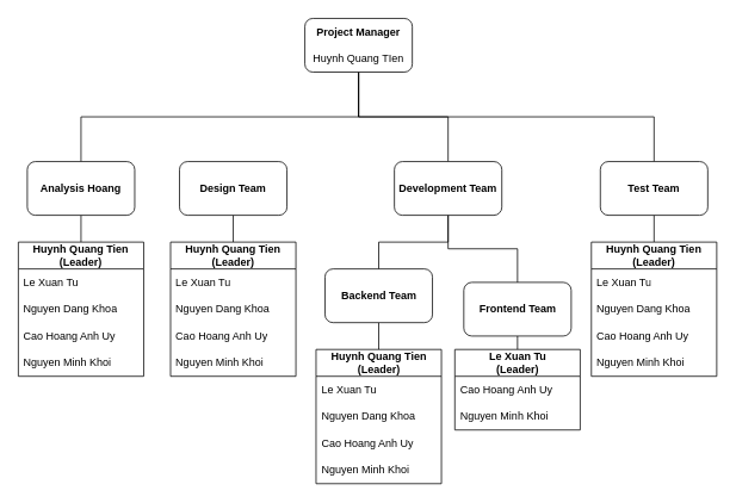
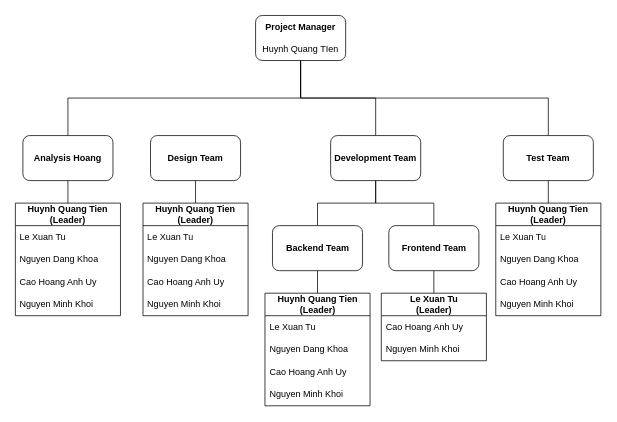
  <mxCell id="0" />
  <mxCell id="1" parent="0" />
  <mxCell id="2" style="edgeStyle=orthogonalEdgeStyle;rounded=0;orthogonalLoop=1;jettySize=auto;html=1;exitX=0.5;exitY=1;exitDx=0;exitDy=0;entryX=0.5;entryY=0;entryDx=0;entryDy=0;endArrow=none;endFill=0;" edge="1" parent="1" source="5" target="7"><mxGeometry relative="1" as="geometry" /></mxCell>
  <mxCell id="3" style="edgeStyle=orthogonalEdgeStyle;rounded=0;orthogonalLoop=1;jettySize=auto;html=1;exitX=0.5;exitY=1;exitDx=0;exitDy=0;entryX=0.5;entryY=0;entryDx=0;entryDy=0;endArrow=none;endFill=0;" edge="1" parent="1" source="5" target="12"><mxGeometry relative="1" as="geometry" /></mxCell>
  <mxCell id="4" style="edgeStyle=orthogonalEdgeStyle;rounded=0;orthogonalLoop=1;jettySize=auto;html=1;exitX=0.5;exitY=1;exitDx=0;exitDy=0;entryX=0.5;entryY=0;entryDx=0;entryDy=0;endArrow=none;endFill=0;" edge="1" parent="1" source="5" target="14"><mxGeometry relative="1" as="geometry" /></mxCell>
  <mxCell id="5" value="&lt;b&gt;Project Manager&lt;br&gt;&lt;/b&gt;&lt;br&gt;Huynh Quang TIen" style="rounded=1;whiteSpace=wrap;html=1;" vertex="1" parent="1"><mxGeometry x="340" y="20" width="120" height="60" as="geometry" /></mxCell>
  <mxCell id="6" style="edgeStyle=orthogonalEdgeStyle;rounded=0;orthogonalLoop=1;jettySize=auto;html=1;exitX=0.5;exitY=1;exitDx=0;exitDy=0;entryX=0.5;entryY=0;entryDx=0;entryDy=0;endArrow=none;endFill=0;" edge="1" parent="1" source="7" target="15"><mxGeometry relative="1" as="geometry" /></mxCell>
  <mxCell id="7" value="&lt;b&gt;Analysis Hoang&lt;/b&gt;" style="rounded=1;whiteSpace=wrap;html=1;" vertex="1" parent="1"><mxGeometry x="30" y="180" width="120" height="60" as="geometry" /></mxCell>
  <mxCell id="8" style="edgeStyle=orthogonalEdgeStyle;rounded=0;orthogonalLoop=1;jettySize=auto;html=1;exitX=0.5;exitY=1;exitDx=0;exitDy=0;entryX=0.5;entryY=0;entryDx=0;entryDy=0;endArrow=none;endFill=0;" edge="1" parent="1" source="9" target="20"><mxGeometry relative="1" as="geometry" /></mxCell>
  <mxCell id="9" value="&lt;b&gt;Design Team&lt;/b&gt;" style="rounded=1;whiteSpace=wrap;html=1;" vertex="1" parent="1"><mxGeometry x="200" y="180" width="120" height="60" as="geometry" /></mxCell>
  <mxCell id="10" style="edgeStyle=orthogonalEdgeStyle;rounded=0;orthogonalLoop=1;jettySize=auto;html=1;entryX=0.5;entryY=0;entryDx=0;entryDy=0;endArrow=none;endFill=0;exitX=0.5;exitY=1;exitDx=0;exitDy=0;" edge="1" parent="1" source="12" target="31"><mxGeometry relative="1" as="geometry"><mxPoint x="500" y="270" as="sourcePoint" /></mxGeometry></mxCell>
  <mxCell id="11" style="edgeStyle=orthogonalEdgeStyle;rounded=0;orthogonalLoop=1;jettySize=auto;html=1;exitX=0.5;exitY=1;exitDx=0;exitDy=0;entryX=0.5;entryY=0;entryDx=0;entryDy=0;endArrow=none;endFill=0;" edge="1" parent="1" source="12" target="33"><mxGeometry relative="1" as="geometry"><mxPoint x="500" y="270" as="sourcePoint" /></mxGeometry></mxCell>
  <mxCell id="12" value="&lt;b&gt;Development Team&lt;/b&gt;" style="rounded=1;whiteSpace=wrap;html=1;" vertex="1" parent="1"><mxGeometry x="440" y="180" width="120" height="60" as="geometry" /></mxCell>
  <mxCell id="13" style="edgeStyle=orthogonalEdgeStyle;rounded=0;orthogonalLoop=1;jettySize=auto;html=1;exitX=0.5;exitY=1;exitDx=0;exitDy=0;entryX=0.5;entryY=0;entryDx=0;entryDy=0;endArrow=none;endFill=0;" edge="1" parent="1" source="14" target="25"><mxGeometry relative="1" as="geometry" /></mxCell>
  <mxCell id="14" value="&lt;b&gt;Test Team&lt;/b&gt;" style="rounded=1;whiteSpace=wrap;html=1;" vertex="1" parent="1"><mxGeometry x="670" y="180" width="120" height="60" as="geometry" /></mxCell>
  <mxCell id="15" value="&lt;b&gt;Huynh Quang Tien&lt;br&gt;(Leader)&lt;/b&gt;" style="swimlane;fontStyle=0;childLayout=stackLayout;horizontal=1;startSize=30;horizontalStack=0;resizeParent=1;resizeParentMax=0;resizeLast=0;collapsible=1;marginBottom=0;whiteSpace=wrap;html=1;" vertex="1" parent="1"><mxGeometry x="20" y="270" width="140" height="150" as="geometry" /></mxCell>
  <mxCell id="16" value="Le Xuan Tu" style="text;strokeColor=none;fillColor=none;align=left;verticalAlign=middle;spacingLeft=4;spacingRight=4;overflow=hidden;points=[[0,0.5],[1,0.5]];portConstraint=eastwest;rotatable=0;whiteSpace=wrap;html=1;" vertex="1" parent="15"><mxGeometry y="30" width="140" height="30" as="geometry" /></mxCell>
  <mxCell id="17" value="Nguyen Dang Khoa" style="text;strokeColor=none;fillColor=none;align=left;verticalAlign=middle;spacingLeft=4;spacingRight=4;overflow=hidden;points=[[0,0.5],[1,0.5]];portConstraint=eastwest;rotatable=0;whiteSpace=wrap;html=1;" vertex="1" parent="15"><mxGeometry y="60" width="140" height="30" as="geometry" /></mxCell>
  <mxCell id="18" value="Cao Hoang Anh Uy" style="text;strokeColor=none;fillColor=none;align=left;verticalAlign=middle;spacingLeft=4;spacingRight=4;overflow=hidden;points=[[0,0.5],[1,0.5]];portConstraint=eastwest;rotatable=0;whiteSpace=wrap;html=1;" vertex="1" parent="15"><mxGeometry y="90" width="140" height="30" as="geometry" /></mxCell>
  <mxCell id="19" value="Nguyen Minh Khoi" style="text;strokeColor=none;fillColor=none;align=left;verticalAlign=middle;spacingLeft=4;spacingRight=4;overflow=hidden;points=[[0,0.5],[1,0.5]];portConstraint=eastwest;rotatable=0;whiteSpace=wrap;html=1;" vertex="1" parent="15"><mxGeometry y="120" width="140" height="30" as="geometry" /></mxCell>
  <mxCell id="20" value="&lt;b&gt;Huynh Quang Tien&lt;br&gt;(Leader)&lt;/b&gt;" style="swimlane;fontStyle=0;childLayout=stackLayout;horizontal=1;startSize=30;horizontalStack=0;resizeParent=1;resizeParentMax=0;resizeLast=0;collapsible=1;marginBottom=0;whiteSpace=wrap;html=1;" vertex="1" parent="1"><mxGeometry x="190" y="270" width="140" height="150" as="geometry" /></mxCell>
  <mxCell id="21" value="Le Xuan Tu" style="text;strokeColor=none;fillColor=none;align=left;verticalAlign=middle;spacingLeft=4;spacingRight=4;overflow=hidden;points=[[0,0.5],[1,0.5]];portConstraint=eastwest;rotatable=0;whiteSpace=wrap;html=1;" vertex="1" parent="20"><mxGeometry y="30" width="140" height="30" as="geometry" /></mxCell>
  <mxCell id="22" value="Nguyen Dang Khoa" style="text;strokeColor=none;fillColor=none;align=left;verticalAlign=middle;spacingLeft=4;spacingRight=4;overflow=hidden;points=[[0,0.5],[1,0.5]];portConstraint=eastwest;rotatable=0;whiteSpace=wrap;html=1;" vertex="1" parent="20"><mxGeometry y="60" width="140" height="30" as="geometry" /></mxCell>
  <mxCell id="23" value="Cao Hoang Anh Uy" style="text;strokeColor=none;fillColor=none;align=left;verticalAlign=middle;spacingLeft=4;spacingRight=4;overflow=hidden;points=[[0,0.5],[1,0.5]];portConstraint=eastwest;rotatable=0;whiteSpace=wrap;html=1;" vertex="1" parent="20"><mxGeometry y="90" width="140" height="30" as="geometry" /></mxCell>
  <mxCell id="24" value="Nguyen Minh Khoi" style="text;strokeColor=none;fillColor=none;align=left;verticalAlign=middle;spacingLeft=4;spacingRight=4;overflow=hidden;points=[[0,0.5],[1,0.5]];portConstraint=eastwest;rotatable=0;whiteSpace=wrap;html=1;" vertex="1" parent="20"><mxGeometry y="120" width="140" height="30" as="geometry" /></mxCell>
  <mxCell id="25" value="&lt;b&gt;Huynh Quang Tien&lt;br&gt;(Leader)&lt;/b&gt;" style="swimlane;fontStyle=0;childLayout=stackLayout;horizontal=1;startSize=30;horizontalStack=0;resizeParent=1;resizeParentMax=0;resizeLast=0;collapsible=1;marginBottom=0;whiteSpace=wrap;html=1;" vertex="1" parent="1"><mxGeometry x="660" y="270" width="140" height="150" as="geometry" /></mxCell>
  <mxCell id="26" value="Le Xuan Tu" style="text;strokeColor=none;fillColor=none;align=left;verticalAlign=middle;spacingLeft=4;spacingRight=4;overflow=hidden;points=[[0,0.5],[1,0.5]];portConstraint=eastwest;rotatable=0;whiteSpace=wrap;html=1;" vertex="1" parent="25"><mxGeometry y="30" width="140" height="30" as="geometry" /></mxCell>
  <mxCell id="27" value="Nguyen Dang Khoa" style="text;strokeColor=none;fillColor=none;align=left;verticalAlign=middle;spacingLeft=4;spacingRight=4;overflow=hidden;points=[[0,0.5],[1,0.5]];portConstraint=eastwest;rotatable=0;whiteSpace=wrap;html=1;" vertex="1" parent="25"><mxGeometry y="60" width="140" height="30" as="geometry" /></mxCell>
  <mxCell id="28" value="Cao Hoang Anh Uy" style="text;strokeColor=none;fillColor=none;align=left;verticalAlign=middle;spacingLeft=4;spacingRight=4;overflow=hidden;points=[[0,0.5],[1,0.5]];portConstraint=eastwest;rotatable=0;whiteSpace=wrap;html=1;" vertex="1" parent="25"><mxGeometry y="90" width="140" height="30" as="geometry" /></mxCell>
  <mxCell id="29" value="Nguyen Minh Khoi" style="text;strokeColor=none;fillColor=none;align=left;verticalAlign=middle;spacingLeft=4;spacingRight=4;overflow=hidden;points=[[0,0.5],[1,0.5]];portConstraint=eastwest;rotatable=0;whiteSpace=wrap;html=1;" vertex="1" parent="25"><mxGeometry y="120" width="140" height="30" as="geometry" /></mxCell>
  <mxCell id="30" style="edgeStyle=orthogonalEdgeStyle;rounded=0;orthogonalLoop=1;jettySize=auto;html=1;exitX=0.5;exitY=1;exitDx=0;exitDy=0;entryX=0.5;entryY=0;entryDx=0;entryDy=0;endArrow=none;endFill=0;" edge="1" parent="1" source="31" target="34"><mxGeometry relative="1" as="geometry" /></mxCell>
  <mxCell id="31" value="&lt;b&gt;Backend Team&lt;/b&gt;" style="rounded=1;whiteSpace=wrap;html=1;" vertex="1" parent="1"><mxGeometry x="362.5" y="300" width="120" height="60" as="geometry" /></mxCell>
  <mxCell id="32" style="edgeStyle=orthogonalEdgeStyle;rounded=0;orthogonalLoop=1;jettySize=auto;html=1;exitX=0.5;exitY=1;exitDx=0;exitDy=0;entryX=0.5;entryY=0;entryDx=0;entryDy=0;endArrow=none;endFill=0;" edge="1" parent="1" source="33" target="39"><mxGeometry relative="1" as="geometry" /></mxCell>
- <mxCell id="33" value="&lt;b&gt;Frontend Team&lt;/b&gt;" style="rounded=1;whiteSpace=wrap;html=1;" vertex="1" parent="1"><mxGeometry x="517.5" y="315" width="120" height="60" as="geometry" /></mxCell>
+ <mxCell id="33" value="&lt;b&gt;Frontend Team&lt;/b&gt;" style="rounded=1;whiteSpace=wrap;html=1;" vertex="1" parent="1"><mxGeometry x="517.5" y="300" width="120" height="60" as="geometry" /></mxCell>
  <mxCell id="34" value="&lt;b&gt;Huynh Quang Tien&lt;br&gt;(Leader)&lt;/b&gt;" style="swimlane;fontStyle=0;childLayout=stackLayout;horizontal=1;startSize=30;horizontalStack=0;resizeParent=1;resizeParentMax=0;resizeLast=0;collapsible=1;marginBottom=0;whiteSpace=wrap;html=1;" vertex="1" parent="1"><mxGeometry x="352.5" y="390" width="140" height="150" as="geometry" /></mxCell>
  <mxCell id="35" value="Le Xuan Tu" style="text;strokeColor=none;fillColor=none;align=left;verticalAlign=middle;spacingLeft=4;spacingRight=4;overflow=hidden;points=[[0,0.5],[1,0.5]];portConstraint=eastwest;rotatable=0;whiteSpace=wrap;html=1;" vertex="1" parent="34"><mxGeometry y="30" width="140" height="30" as="geometry" /></mxCell>
  <mxCell id="36" value="Nguyen Dang Khoa" style="text;strokeColor=none;fillColor=none;align=left;verticalAlign=middle;spacingLeft=4;spacingRight=4;overflow=hidden;points=[[0,0.5],[1,0.5]];portConstraint=eastwest;rotatable=0;whiteSpace=wrap;html=1;" vertex="1" parent="34"><mxGeometry y="60" width="140" height="30" as="geometry" /></mxCell>
  <mxCell id="37" value="Cao Hoang Anh Uy" style="text;strokeColor=none;fillColor=none;align=left;verticalAlign=middle;spacingLeft=4;spacingRight=4;overflow=hidden;points=[[0,0.5],[1,0.5]];portConstraint=eastwest;rotatable=0;whiteSpace=wrap;html=1;" vertex="1" parent="34"><mxGeometry y="90" width="140" height="30" as="geometry" /></mxCell>
  <mxCell id="38" value="Nguyen Minh Khoi" style="text;strokeColor=none;fillColor=none;align=left;verticalAlign=middle;spacingLeft=4;spacingRight=4;overflow=hidden;points=[[0,0.5],[1,0.5]];portConstraint=eastwest;rotatable=0;whiteSpace=wrap;html=1;" vertex="1" parent="34"><mxGeometry y="120" width="140" height="30" as="geometry" /></mxCell>
  <mxCell id="39" value="&lt;b&gt;Le Xuan Tu&lt;br&gt;(Leader)&lt;/b&gt;" style="swimlane;fontStyle=0;childLayout=stackLayout;horizontal=1;startSize=30;horizontalStack=0;resizeParent=1;resizeParentMax=0;resizeLast=0;collapsible=1;marginBottom=0;whiteSpace=wrap;html=1;" vertex="1" parent="1"><mxGeometry x="507.5" y="390" width="140" height="90" as="geometry" /></mxCell>
  <mxCell id="40" value="Cao Hoang Anh Uy" style="text;strokeColor=none;fillColor=none;align=left;verticalAlign=middle;spacingLeft=4;spacingRight=4;overflow=hidden;points=[[0,0.5],[1,0.5]];portConstraint=eastwest;rotatable=0;whiteSpace=wrap;html=1;" vertex="1" parent="39"><mxGeometry y="30" width="140" height="30" as="geometry" /></mxCell>
  <mxCell id="41" value="Nguyen Minh Khoi" style="text;strokeColor=none;fillColor=none;align=left;verticalAlign=middle;spacingLeft=4;spacingRight=4;overflow=hidden;points=[[0,0.5],[1,0.5]];portConstraint=eastwest;rotatable=0;whiteSpace=wrap;html=1;" vertex="1" parent="39"><mxGeometry y="60" width="140" height="30" as="geometry" /></mxCell>
